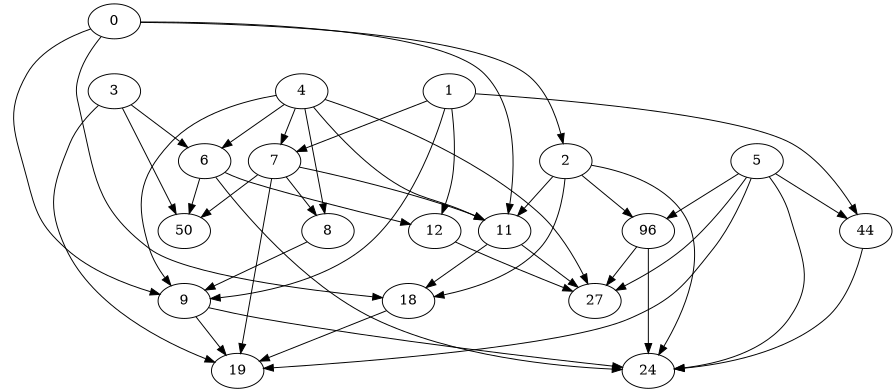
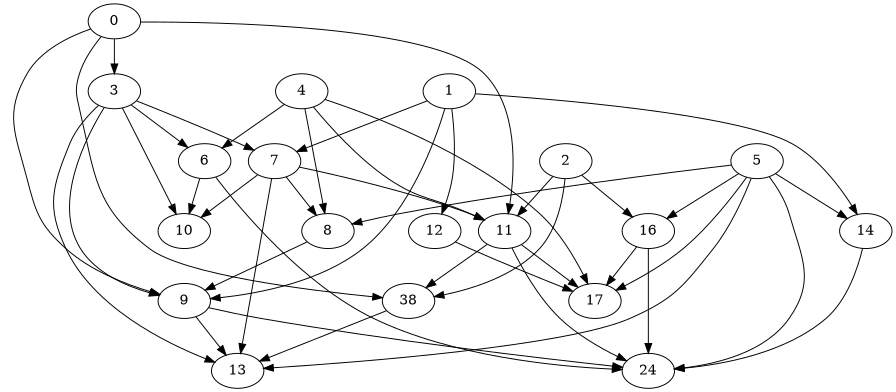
  digraph {
    "Duplicate states"=0
    GraphType=Random
    "Max states in OPEN"=0
    Modes="120000ms; topo-ordered tasks, ; Pruning: task equivalence, fixed order ready list, ; F-value: ; Optimisation: best schedule length (SL) optimisation on equal, "
    NumberOfTasks=21
    "Pruned using list schedule length"=1
    "States removed from OPEN"=0
    TargetSystem="Homogeneous-4"
    "Time to schedule (ms)"=87
    "Total idle time"=370
    "Total schedule length"=1010
    "Total sequential time"=2978
    "Total states created"=2
    node ["Finish time"=186 Processor=3 "Start time"=0 Weight=186]
    edge [Weight=6]
    3 [Processor=0]
    7 ["Finish time"=372 Processor=0 "Start time"=186]
    6 ["Finish time"=375 Processor=2 "Start time"=189]
-   10 ["Finish time"=569 "Start time"=383 label=50]
-   19 ["Finish time"=1010 Processor=0 "Start time"=824]
+   10 ["Finish time"=569 "Start time"=383]
+   19 ["Finish time"=1010 Processor=0 "Start time"=824 label=13]
    11 ["Finish time"=638 Processor=0 "Start time"=372 Weight=266]
    8 ["Finish time"=456 Processor=2 "Start time"=376 Weight=80]
    12 ["Finish time"=589 Processor=2 "Start time"=456 Weight=133]
    n9 ["Finish time"=755 "Start time"=649 Weight=106 label=24]
-   17 ["Finish time"=808 Processor=1 "Start time"=648 Weight=160 label=27]
-   18 ["Finish time"=824 Processor=0 "Start time"=638]
+   17 ["Finish time"=808 Processor=1 "Start time"=648 Weight=160]
+   18 ["Finish time"=824 Processor=0 "Start time"=638 label=38]
    9 ["Finish time"=649 "Start time"=569 Weight=80]
    1 ["Finish time"=53 Processor=1 Weight=53]
-   14 ["Finish time"=346 "Start time"=133 Weight=213 label=44]
+   14 ["Finish time"=346 "Start time"=133 Weight=213]
    4 [Processor=2]
    0 ["Finish time"=53 Weight=53]
    2 ["Finish time"=133 "Start time"=53 Weight=80]
-   16 ["Finish time"=642 Processor=2 "Start time"=589 Weight=53 label=96]
+   16 ["Finish time"=642 Processor=2 "Start time"=589 Weight=53]
    5 ["Finish time"=106 Processor=1 "Start time"=53 Weight=53]
-   4 -> 7 [Weight=9]
+   3 -> 7 [Weight=9]
    3 -> 6 [Weight=3]
    3 -> 10
    3 -> 19 [Weight=4]
    7 -> 10 [Weight=4]
    7 -> 19 [Weight=7]
    7 -> 11 [Weight=3]
    7 -> 8 [Weight=4]
    6 -> 10 [Weight=8]
-   6 -> 12 [Weight=7]
    6 -> n9
    11 -> 17 [Weight=10]
    11 -> 18 [Weight=5]
    8 -> 9
    12 -> 17 [Weight=2]
    18 -> 19 [Weight=3]
    9 -> 19
    9 -> n9 [Weight=10]
    1 -> 7 [Weight=9]
    1 -> 12 [Weight=9]
    1 -> 9 [Weight=4]
    1 -> 14
    14 -> n9 [Weight=5]
    4 -> 6 [Weight=8]
    4 -> 11 [Weight=10]
    4 -> 8 [Weight=7]
    4 -> 17
-   4 -> 9 [Weight=3]
+   3 -> 9 [Weight=3]
    0 -> 11
    0 -> 18 [Weight=9]
    0 -> 9 [Weight=10]
-   0 -> 2 [Weight=8]
+   0 -> 3 [Weight=8]
    2 -> 11 [Weight=5]
-   2 -> n9 [Weight=7]
+   11 -> n9 [Weight=7]
    2 -> 18 [Weight=5]
    2 -> 16 [Weight=2]
    16 -> n9 [Weight=4]
    16 -> 17 [Weight=3]
    5 -> 19 [Weight=5]
+   5 -> 8 [Weight=5]
    5 -> n9 [Weight=2]
    5 -> 17 [Weight=7]
    5 -> 14 [Weight=2]
    5 -> 16 [Weight=9]
  }
